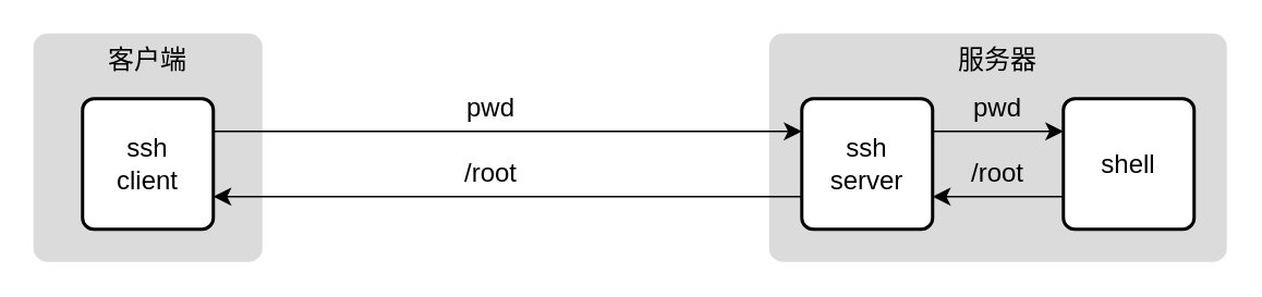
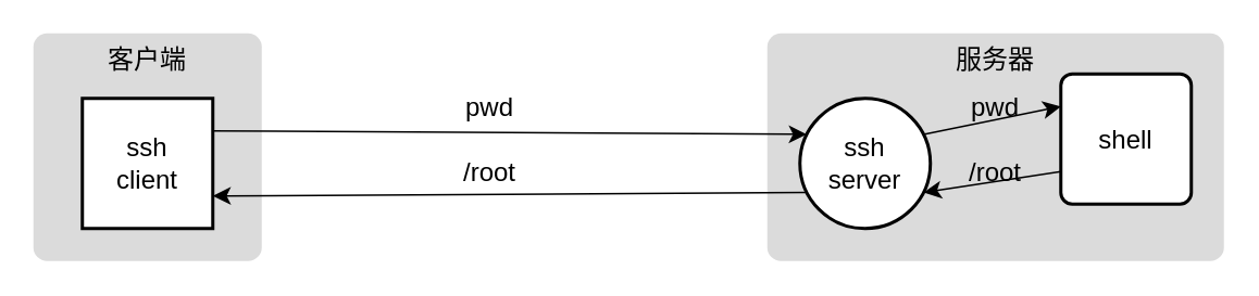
  <mxCell id="0" />
  <mxCell id="1" parent="0" />
  <mxCell id="2" value="客户端" style="rounded=1;arcSize=6;strokeColor=none;fillColor=#DBDBDB;gradientColor=none;fontSize=16;verticalAlign=top;" vertex="1" parent="1"><mxGeometry x="20" y="20" width="140" height="140" as="geometry" /></mxCell>
  <mxCell id="3" value="服务器" style="rounded=1;arcSize=6;strokeColor=none;fillColor=#DBDBDB;gradientColor=none;fontSize=16;verticalAlign=top;" vertex="1" parent="1"><mxGeometry x="470" y="20" width="280" height="140" as="geometry" /></mxCell>
- <mxCell id="4" value="ssh &lt;br&gt;server" style="rounded=1;whiteSpace=wrap;html=1;absoluteArcSize=1;arcSize=14;strokeWidth=2;fontSize=16;" vertex="1" parent="1"><mxGeometry x="490" y="60" width="80" height="80" as="geometry" /></mxCell>
- <mxCell id="5" value="shell" style="rounded=1;whiteSpace=wrap;html=1;absoluteArcSize=1;arcSize=14;strokeWidth=2;fontSize=16;" vertex="1" parent="1"><mxGeometry x="650" y="60" width="80" height="80" as="geometry" /></mxCell>
+ <mxCell id="4" value="ssh &lt;br&gt;server" style="ellipse;whiteSpace=wrap;html=1;absoluteArcSize=1;arcSize=14;strokeWidth=2;fontSize=16;" vertex="1" parent="1"><mxGeometry x="490" y="60" width="80" height="80" as="geometry" /></mxCell>
+ <mxCell id="5" value="shell" style="rounded=1;whiteSpace=wrap;html=1;absoluteArcSize=1;arcSize=14;strokeWidth=2;fontSize=16;" vertex="1" parent="1"><mxGeometry x="650" y="45" width="80" height="80" as="geometry" /></mxCell>
  <mxCell id="6" value="" style="endArrow=classic;html=1;rounded=0;fontSize=12;startSize=8;endSize=8;curved=1;exitX=1;exitY=0.25;exitDx=0;exitDy=0;entryX=0;entryY=0.25;entryDx=0;entryDy=0;" edge="1" parent="1" source="4" target="5"><mxGeometry width="50" height="50" relative="1" as="geometry"><mxPoint x="580" y="270" as="sourcePoint" /><mxPoint x="630" y="220" as="targetPoint" /></mxGeometry></mxCell>
  <mxCell id="7" value="" style="endArrow=classic;html=1;rounded=0;fontSize=12;startSize=8;endSize=8;curved=1;exitX=0;exitY=0.75;exitDx=0;exitDy=0;entryX=1;entryY=0.75;entryDx=0;entryDy=0;" edge="1" parent="1" source="5" target="4"><mxGeometry width="50" height="50" relative="1" as="geometry"><mxPoint x="550" y="250" as="sourcePoint" /><mxPoint x="630" y="250" as="targetPoint" /></mxGeometry></mxCell>
- <mxCell id="8" value="ssh &lt;br&gt;client" style="rounded=1;whiteSpace=wrap;html=1;absoluteArcSize=1;arcSize=14;strokeWidth=2;fontSize=16;" vertex="1" parent="1"><mxGeometry x="50" y="60" width="80" height="80" as="geometry" /></mxCell>
+ <mxCell id="8" value="ssh &lt;br&gt;client" style="whiteSpace=wrap;html=1;absoluteArcSize=1;arcSize=14;strokeWidth=2;fontSize=16;rounded=0;" vertex="1" parent="1"><mxGeometry x="50" y="60" width="80" height="80" as="geometry" /></mxCell>
  <mxCell id="9" value="" style="endArrow=classic;html=1;rounded=0;fontSize=12;startSize=8;endSize=8;curved=1;exitX=1;exitY=0.25;exitDx=0;exitDy=0;entryX=0;entryY=0.25;entryDx=0;entryDy=0;" edge="1" parent="1" source="8" target="4"><mxGeometry width="50" height="50" relative="1" as="geometry"><mxPoint x="220" y="210" as="sourcePoint" /><mxPoint x="270" y="160" as="targetPoint" /></mxGeometry></mxCell>
  <mxCell id="10" value="" style="endArrow=classic;html=1;rounded=0;fontSize=12;startSize=8;endSize=8;curved=1;exitX=0;exitY=0.75;exitDx=0;exitDy=0;entryX=1;entryY=0.75;entryDx=0;entryDy=0;" edge="1" parent="1" source="4" target="8"><mxGeometry width="50" height="50" relative="1" as="geometry"><mxPoint x="100" y="230" as="sourcePoint" /><mxPoint x="460" y="230" as="targetPoint" /></mxGeometry></mxCell>
  <mxCell id="11" value="pwd" style="text;html=1;strokeColor=none;fillColor=none;align=center;verticalAlign=middle;whiteSpace=wrap;rounded=0;fontSize=16;" vertex="1" parent="1"><mxGeometry x="270" y="50" width="60" height="30" as="geometry" /></mxCell>
  <mxCell id="12" value="pwd" style="text;html=1;strokeColor=none;fillColor=none;align=center;verticalAlign=middle;whiteSpace=wrap;rounded=0;fontSize=16;" vertex="1" parent="1"><mxGeometry x="580" y="50" width="60" height="30" as="geometry" /></mxCell>
  <mxCell id="13" value="/root" style="text;html=1;strokeColor=none;fillColor=none;align=center;verticalAlign=middle;whiteSpace=wrap;rounded=0;fontSize=16;" vertex="1" parent="1"><mxGeometry x="580" y="90" width="60" height="30" as="geometry" /></mxCell>
  <mxCell id="14" value="/root" style="text;html=1;strokeColor=none;fillColor=none;align=center;verticalAlign=middle;whiteSpace=wrap;rounded=0;fontSize=16;" vertex="1" parent="1"><mxGeometry x="270" y="90" width="60" height="30" as="geometry" /></mxCell>
